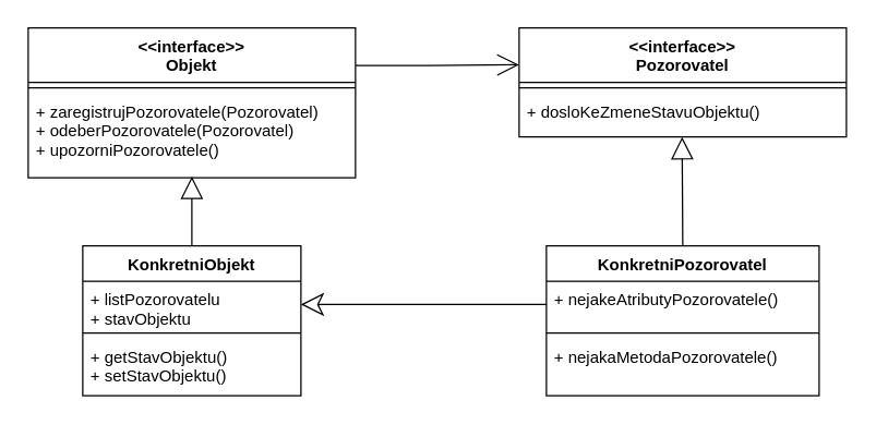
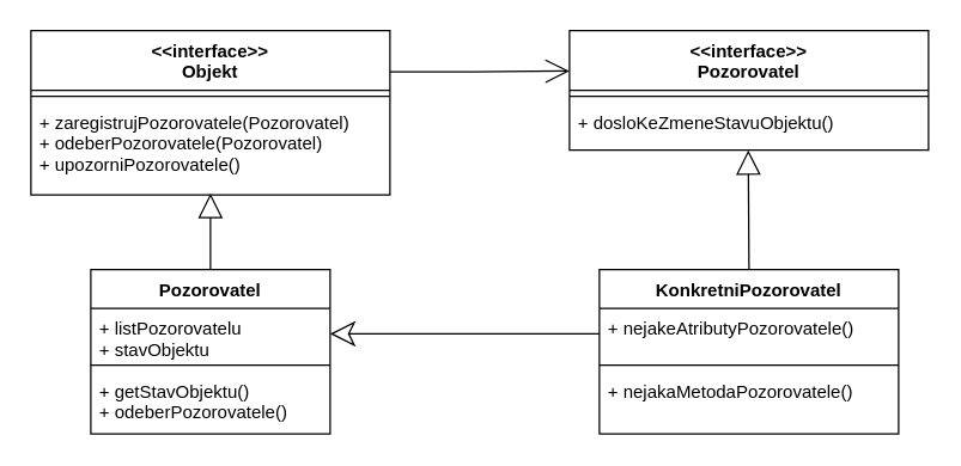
  <mxCell id="0" />
  <mxCell id="1" parent="0" />
  <mxCell id="2" style="edgeStyle=orthogonalEdgeStyle;rounded=0;jumpSize=10;orthogonalLoop=1;jettySize=auto;html=1;exitX=1;exitY=0.25;exitDx=0;exitDy=0;entryX=0;entryY=0.338;entryDx=0;entryDy=0;entryPerimeter=0;startSize=13;endArrow=open;endFill=0;endSize=14;" edge="1" parent="1" source="3" target="6"><mxGeometry relative="1" as="geometry" /></mxCell>
  <mxCell id="3" value="&lt;&lt;interface&gt;&gt;&#10;Objekt" style="swimlane;fontStyle=1;align=center;verticalAlign=top;childLayout=stackLayout;horizontal=1;startSize=40;horizontalStack=0;resizeParent=1;resizeParentMax=0;resizeLast=0;collapsible=1;marginBottom=0;" vertex="1" parent="1"><mxGeometry x="20" y="20" width="240" height="110" as="geometry" /></mxCell>
  <mxCell id="4" value="" style="line;strokeWidth=1;fillColor=none;align=left;verticalAlign=middle;spacingTop=-1;spacingLeft=3;spacingRight=3;rotatable=0;labelPosition=right;points=[];portConstraint=eastwest;" vertex="1" parent="3"><mxGeometry y="40" width="240" height="8" as="geometry" /></mxCell>
  <mxCell id="5" value="+ zaregistrujPozorovatele(Pozorovatel)&#10;+ odeberPozorovatele(Pozorovatel)&#10;+ upozorniPozorovatele()" style="text;strokeColor=none;fillColor=none;align=left;verticalAlign=top;spacingLeft=4;spacingRight=4;overflow=hidden;rotatable=0;points=[[0,0.5],[1,0.5]];portConstraint=eastwest;" vertex="1" parent="3"><mxGeometry y="48" width="240" height="62" as="geometry" /></mxCell>
  <mxCell id="6" value="&lt;&lt;interface&gt;&gt;&#10;Pozorovatel" style="swimlane;fontStyle=1;align=center;verticalAlign=top;childLayout=stackLayout;horizontal=1;startSize=40;horizontalStack=0;resizeParent=1;resizeParentMax=0;resizeLast=0;collapsible=1;marginBottom=0;" vertex="1" parent="1"><mxGeometry x="380" y="20" width="240" height="80" as="geometry" /></mxCell>
  <mxCell id="7" value="" style="line;strokeWidth=1;fillColor=none;align=left;verticalAlign=middle;spacingTop=-1;spacingLeft=3;spacingRight=3;rotatable=0;labelPosition=right;points=[];portConstraint=eastwest;" vertex="1" parent="6"><mxGeometry y="40" width="240" height="8" as="geometry" /></mxCell>
  <mxCell id="8" value="+ dosloKeZmeneStavuObjektu()" style="text;strokeColor=none;fillColor=none;align=left;verticalAlign=top;spacingLeft=4;spacingRight=4;overflow=hidden;rotatable=0;points=[[0,0.5],[1,0.5]];portConstraint=eastwest;" vertex="1" parent="6"><mxGeometry y="48" width="240" height="32" as="geometry" /></mxCell>
  <mxCell id="9" style="edgeStyle=orthogonalEdgeStyle;rounded=0;orthogonalLoop=1;jettySize=auto;html=1;exitX=0.5;exitY=0;exitDx=0;exitDy=0;entryX=0.5;entryY=0.984;entryDx=0;entryDy=0;entryPerimeter=0;endArrow=block;endFill=0;jumpSize=10;startSize=13;endSize=14;" edge="1" parent="1" source="10" target="5"><mxGeometry relative="1" as="geometry" /></mxCell>
- <mxCell id="10" value="KonkretniObjekt" style="swimlane;fontStyle=1;align=center;verticalAlign=top;childLayout=stackLayout;horizontal=1;startSize=26;horizontalStack=0;resizeParent=1;resizeParentMax=0;resizeLast=0;collapsible=1;marginBottom=0;" vertex="1" parent="1"><mxGeometry x="60" y="180" width="160" height="110" as="geometry" /></mxCell>
+ <mxCell id="10" value="Pozorovatel" style="swimlane;fontStyle=1;align=center;verticalAlign=top;childLayout=stackLayout;horizontal=1;startSize=26;horizontalStack=0;resizeParent=1;resizeParentMax=0;resizeLast=0;collapsible=1;marginBottom=0;" vertex="1" parent="1"><mxGeometry x="60" y="180" width="160" height="110" as="geometry" /></mxCell>
  <mxCell id="11" value="+ listPozorovatelu&#10;+ stavObjektu" style="text;strokeColor=none;fillColor=none;align=left;verticalAlign=top;spacingLeft=4;spacingRight=4;overflow=hidden;rotatable=0;points=[[0,0.5],[1,0.5]];portConstraint=eastwest;" vertex="1" parent="10"><mxGeometry y="26" width="160" height="34" as="geometry" /></mxCell>
  <mxCell id="12" value="" style="line;strokeWidth=1;fillColor=none;align=left;verticalAlign=middle;spacingTop=-1;spacingLeft=3;spacingRight=3;rotatable=0;labelPosition=right;points=[];portConstraint=eastwest;" vertex="1" parent="10"><mxGeometry y="60" width="160" height="8" as="geometry" /></mxCell>
- <mxCell id="13" value="+ getStavObjektu()&#10;+ setStavObjektu()" style="text;strokeColor=none;fillColor=none;align=left;verticalAlign=top;spacingLeft=4;spacingRight=4;overflow=hidden;rotatable=0;points=[[0,0.5],[1,0.5]];portConstraint=eastwest;" vertex="1" parent="10"><mxGeometry y="68" width="160" height="42" as="geometry" /></mxCell>
+ <mxCell id="13" value="+ getStavObjektu()&#10;+ odeberPozorovatele()" style="text;strokeColor=none;fillColor=none;align=left;verticalAlign=top;spacingLeft=4;spacingRight=4;overflow=hidden;rotatable=0;points=[[0,0.5],[1,0.5]];portConstraint=eastwest;" vertex="1" parent="10"><mxGeometry y="68" width="160" height="42" as="geometry" /></mxCell>
  <mxCell id="14" value="KonkretniPozorovatel" style="swimlane;fontStyle=1;align=center;verticalAlign=top;childLayout=stackLayout;horizontal=1;startSize=26;horizontalStack=0;resizeParent=1;resizeParentMax=0;resizeLast=0;collapsible=1;marginBottom=0;" vertex="1" parent="1"><mxGeometry x="400" y="180" width="200" height="110" as="geometry" /></mxCell>
  <mxCell id="15" value="+ nejakeAtributyPozorovatele()" style="text;strokeColor=none;fillColor=none;align=left;verticalAlign=top;spacingLeft=4;spacingRight=4;overflow=hidden;rotatable=0;points=[[0,0.5],[1,0.5]];portConstraint=eastwest;" vertex="1" parent="14"><mxGeometry y="26" width="200" height="34" as="geometry" /></mxCell>
  <mxCell id="16" value="" style="line;strokeWidth=1;fillColor=none;align=left;verticalAlign=middle;spacingTop=-1;spacingLeft=3;spacingRight=3;rotatable=0;labelPosition=right;points=[];portConstraint=eastwest;" vertex="1" parent="14"><mxGeometry y="60" width="200" height="8" as="geometry" /></mxCell>
  <mxCell id="17" value="+ nejakaMetodaPozorovatele()" style="text;strokeColor=none;fillColor=none;align=left;verticalAlign=top;spacingLeft=4;spacingRight=4;overflow=hidden;rotatable=0;points=[[0,0.5],[1,0.5]];portConstraint=eastwest;" vertex="1" parent="14"><mxGeometry y="68" width="200" height="42" as="geometry" /></mxCell>
  <mxCell id="18" style="edgeStyle=orthogonalEdgeStyle;rounded=0;orthogonalLoop=1;jettySize=auto;html=1;exitX=0.5;exitY=0;exitDx=0;exitDy=0;entryX=0.5;entryY=0.984;entryDx=0;entryDy=0;entryPerimeter=0;endArrow=block;endFill=0;jumpSize=10;startSize=13;endSize=14;" edge="1" parent="1" source="14"><mxGeometry relative="1" as="geometry"><mxPoint x="499.5" y="150.99" as="sourcePoint" /><mxPoint x="499.5" y="99.998" as="targetPoint" /></mxGeometry></mxCell>
  <mxCell id="19" style="edgeStyle=orthogonalEdgeStyle;rounded=0;jumpSize=10;orthogonalLoop=1;jettySize=auto;html=1;exitX=0;exitY=0.5;exitDx=0;exitDy=0;startSize=13;endArrow=classic;endFill=0;endSize=14;" edge="1" parent="1" source="15" target="11"><mxGeometry relative="1" as="geometry" /></mxCell>
